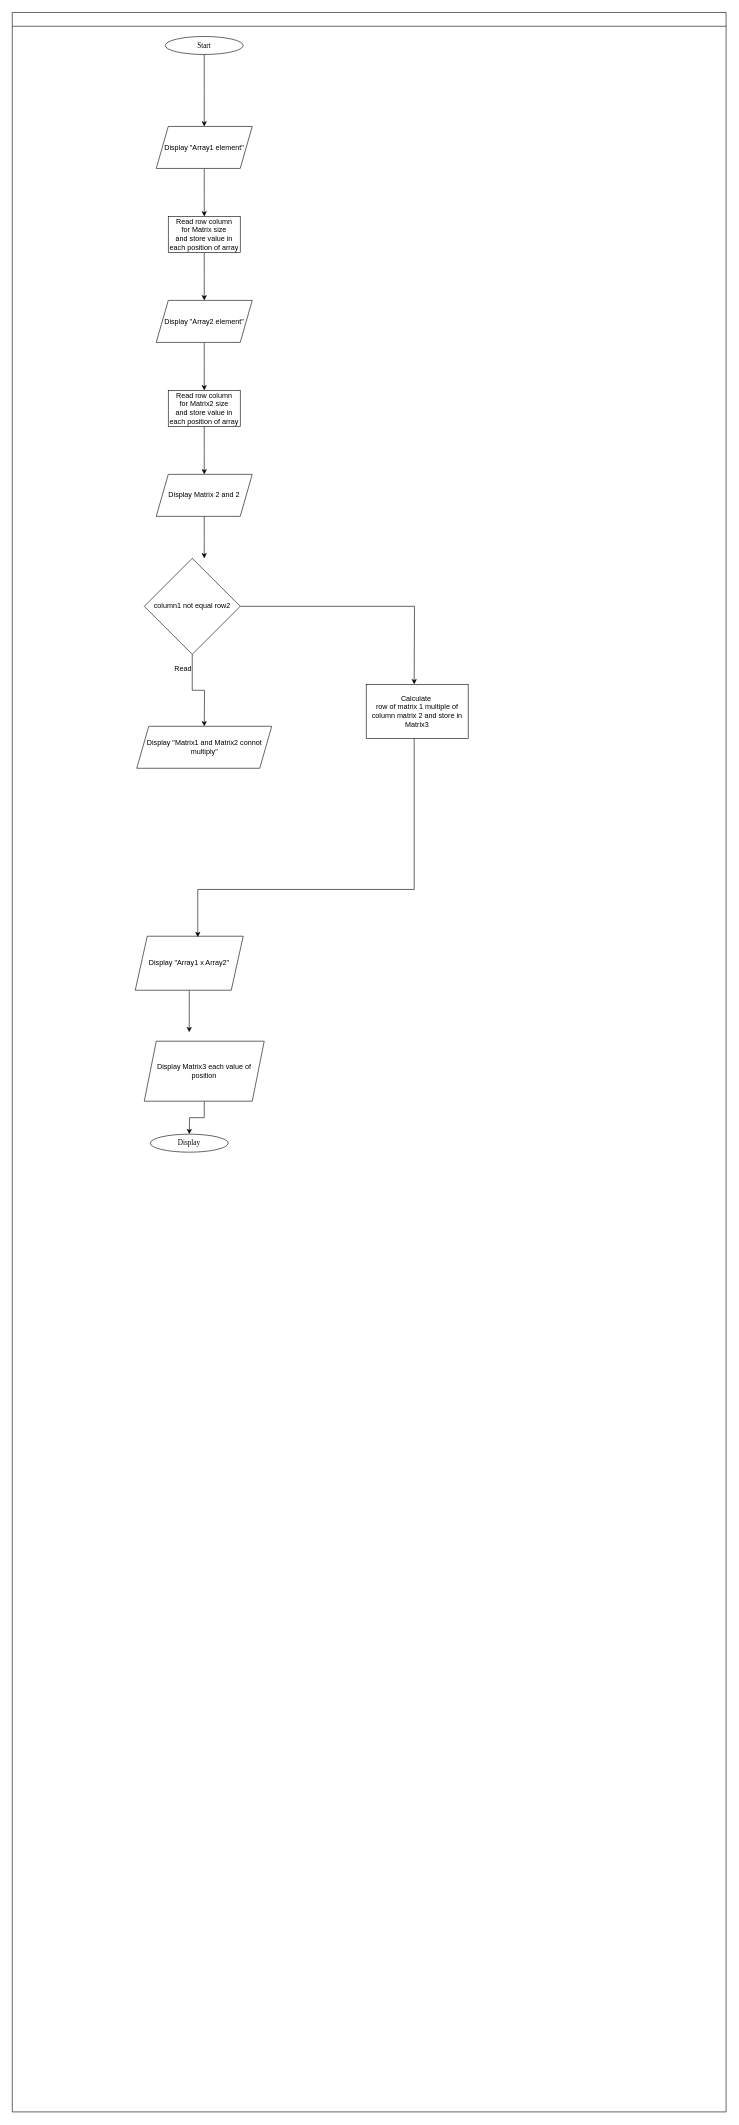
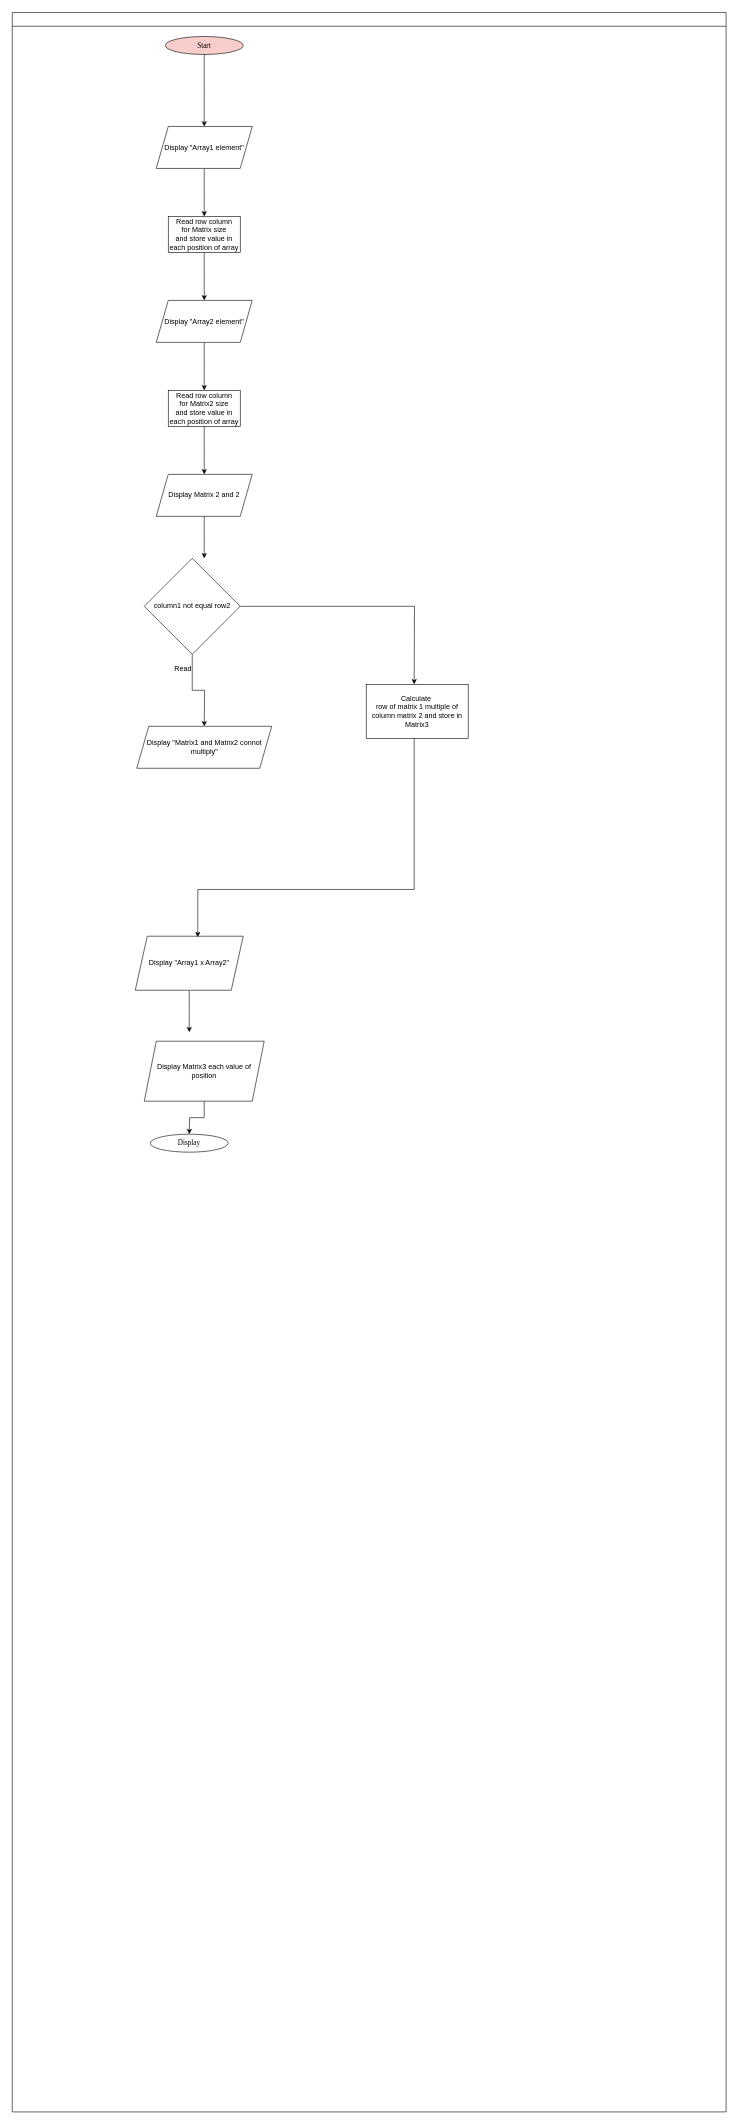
  <mxCell id="0" />
  <mxCell id="1" parent="0" />
  <mxCell id="2" value="" style="swimlane;fontFamily=Sarabun;fontSource=https%3A%2F%2Ffonts.googleapis.com%2Fcss%3Ffamily%3DSarabun;" parent="1" vertex="1"><mxGeometry x="20" width="1190" height="3500" as="geometry" y="20" /></mxCell>
- <mxCell id="3" value="&lt;font data-font-src=&quot;https://fonts.googleapis.com/css?family=Sarabun&quot; face=&quot;Sarabun&quot;&gt;Start&lt;/font&gt;" style="ellipse;whiteSpace=wrap;html=1;" parent="2" vertex="1"><mxGeometry x="255" y="40" width="130" height="30" as="geometry" /></mxCell>
+ <mxCell id="3" value="&lt;font data-font-src=&quot;https://fonts.googleapis.com/css?family=Sarabun&quot; face=&quot;Sarabun&quot;&gt;Start&lt;/font&gt;" style="ellipse;whiteSpace=wrap;html=1;fillColor=#f8cecc;" parent="2" vertex="1"><mxGeometry x="255" y="40" width="130" height="30" as="geometry" /></mxCell>
  <mxCell id="4" style="edgeStyle=orthogonalEdgeStyle;rounded=0;orthogonalLoop=1;jettySize=auto;html=1;" parent="2" source="3" edge="1"><mxGeometry relative="1" as="geometry"><mxPoint x="320" y="190" as="targetPoint" /></mxGeometry></mxCell>
  <mxCell id="5" style="edgeStyle=orthogonalEdgeStyle;rounded=0;orthogonalLoop=1;jettySize=auto;html=1;" edge="1" parent="2" source="6"><mxGeometry relative="1" as="geometry"><mxPoint x="320" y="340" as="targetPoint" /></mxGeometry></mxCell>
  <mxCell id="6" value="Display &quot;Array1 element&quot;" style="shape=parallelogram;perimeter=parallelogramPerimeter;whiteSpace=wrap;html=1;fixedSize=1;" vertex="1" parent="2"><mxGeometry x="240" y="190" width="160" height="70" as="geometry" /></mxCell>
  <mxCell id="7" style="edgeStyle=orthogonalEdgeStyle;rounded=0;orthogonalLoop=1;jettySize=auto;html=1;" edge="1" parent="2" source="8"><mxGeometry relative="1" as="geometry"><mxPoint x="320" y="480" as="targetPoint" /></mxGeometry></mxCell>
  <mxCell id="8" value="Read row column&lt;div&gt;for Matrix size&lt;/div&gt;&lt;div&gt;and store value in each position of array&lt;/div&gt;" style="rounded=0;whiteSpace=wrap;html=1;" vertex="1" parent="2"><mxGeometry x="260" y="340" width="120" height="60" as="geometry" /></mxCell>
  <mxCell id="9" style="edgeStyle=orthogonalEdgeStyle;rounded=0;orthogonalLoop=1;jettySize=auto;html=1;" edge="1" parent="2" source="10"><mxGeometry relative="1" as="geometry"><mxPoint x="320" y="630" as="targetPoint" /></mxGeometry></mxCell>
  <mxCell id="10" value="Display &quot;Array2 element&quot;" style="shape=parallelogram;perimeter=parallelogramPerimeter;whiteSpace=wrap;html=1;fixedSize=1;" vertex="1" parent="2"><mxGeometry x="240" y="480" width="160" height="70" as="geometry" /></mxCell>
  <mxCell id="11" style="edgeStyle=orthogonalEdgeStyle;rounded=0;orthogonalLoop=1;jettySize=auto;html=1;" edge="1" parent="2" source="12"><mxGeometry relative="1" as="geometry"><mxPoint x="320" y="770" as="targetPoint" /></mxGeometry></mxCell>
  <mxCell id="12" value="Read row column&lt;div&gt;for Matrix2 size&lt;/div&gt;&lt;div&gt;and store value in each position of array&lt;/div&gt;" style="rounded=0;whiteSpace=wrap;html=1;" vertex="1" parent="2"><mxGeometry x="260" y="630" width="120" height="60" as="geometry" /></mxCell>
  <mxCell id="13" style="edgeStyle=orthogonalEdgeStyle;rounded=0;orthogonalLoop=1;jettySize=auto;html=1;" edge="1" parent="2" source="14"><mxGeometry relative="1" as="geometry"><mxPoint x="320" y="910" as="targetPoint" /></mxGeometry></mxCell>
  <mxCell id="14" value="Display Matrix 2 and 2" style="shape=parallelogram;perimeter=parallelogramPerimeter;whiteSpace=wrap;html=1;fixedSize=1;" vertex="1" parent="2"><mxGeometry x="240" y="770" width="160" height="70" as="geometry" /></mxCell>
  <mxCell id="15" style="edgeStyle=orthogonalEdgeStyle;rounded=0;orthogonalLoop=1;jettySize=auto;html=1;" edge="1" parent="2" source="17"><mxGeometry relative="1" as="geometry"><mxPoint x="320" y="1190" as="targetPoint" /></mxGeometry></mxCell>
  <mxCell id="16" style="edgeStyle=orthogonalEdgeStyle;rounded=0;orthogonalLoop=1;jettySize=auto;html=1;" edge="1" parent="2" source="17"><mxGeometry relative="1" as="geometry"><mxPoint x="670" y="1120" as="targetPoint" /></mxGeometry></mxCell>
  <mxCell id="17" value="column1 not equal row2" style="rhombus;whiteSpace=wrap;html=1;" vertex="1" parent="2"><mxGeometry x="220" y="910" width="160" height="160" as="geometry" /></mxCell>
  <mxCell id="18" value="Read" style="text;html=1;align=center;verticalAlign=middle;whiteSpace=wrap;rounded=0;" vertex="1" parent="2"><mxGeometry x="255" y="1080" width="60" height="30" as="geometry" /></mxCell>
  <mxCell id="19" value="Display &quot;Matrix1 and Matrix2 connot multiply&quot;" style="shape=parallelogram;perimeter=parallelogramPerimeter;whiteSpace=wrap;html=1;fixedSize=1;" vertex="1" parent="2"><mxGeometry x="207.5" y="1190" width="225" height="70" as="geometry" /></mxCell>
  <mxCell id="20" value="Calculate&amp;nbsp;&lt;div&gt;row of matrix 1 multiple of column matrix 2 and store in Matrix3&lt;/div&gt;" style="rounded=0;whiteSpace=wrap;html=1;" vertex="1" parent="2"><mxGeometry x="590" y="1120" width="170" height="90" as="geometry" /></mxCell>
  <mxCell id="21" style="edgeStyle=orthogonalEdgeStyle;rounded=0;orthogonalLoop=1;jettySize=auto;html=1;" edge="1" parent="2" source="22"><mxGeometry relative="1" as="geometry"><mxPoint x="295" y="1700" as="targetPoint" /></mxGeometry></mxCell>
  <mxCell id="22" value="Display &quot;Array1 x Array2&quot;" style="shape=parallelogram;perimeter=parallelogramPerimeter;whiteSpace=wrap;html=1;fixedSize=1;" vertex="1" parent="2"><mxGeometry x="205" y="1540" width="180" height="90" as="geometry" /></mxCell>
  <mxCell id="23" style="edgeStyle=orthogonalEdgeStyle;rounded=0;orthogonalLoop=1;jettySize=auto;html=1;entryX=0.579;entryY=0.017;entryDx=0;entryDy=0;entryPerimeter=0;" edge="1" parent="2" source="20" target="22"><mxGeometry relative="1" as="geometry"><Array as="points"><mxPoint x="670" y="1462" /></Array></mxGeometry></mxCell>
  <mxCell id="24" style="edgeStyle=orthogonalEdgeStyle;rounded=0;orthogonalLoop=1;jettySize=auto;html=1;" edge="1" parent="2" source="25"><mxGeometry relative="1" as="geometry"><mxPoint x="295" y="1870" as="targetPoint" /></mxGeometry></mxCell>
  <mxCell id="25" value="Display Matrix3 each value of position" style="shape=parallelogram;perimeter=parallelogramPerimeter;whiteSpace=wrap;html=1;fixedSize=1;" vertex="1" parent="2"><mxGeometry x="220" y="1715" width="200" height="100" as="geometry" /></mxCell>
  <mxCell id="26" value="&lt;font data-font-src=&quot;https://fonts.googleapis.com/css?family=Sarabun&quot; face=&quot;Sarabun&quot;&gt;Display&lt;/font&gt;" style="ellipse;whiteSpace=wrap;html=1;" vertex="1" parent="2"><mxGeometry x="230" y="1870" width="130" height="30" as="geometry" /></mxCell>
